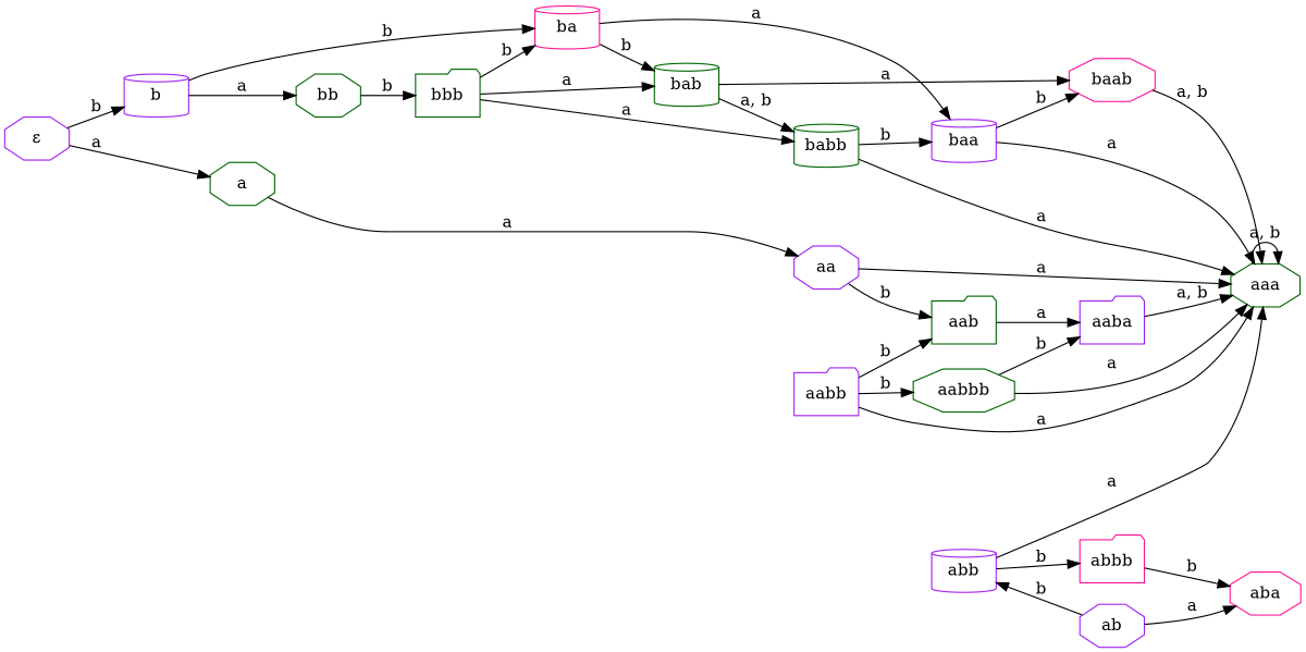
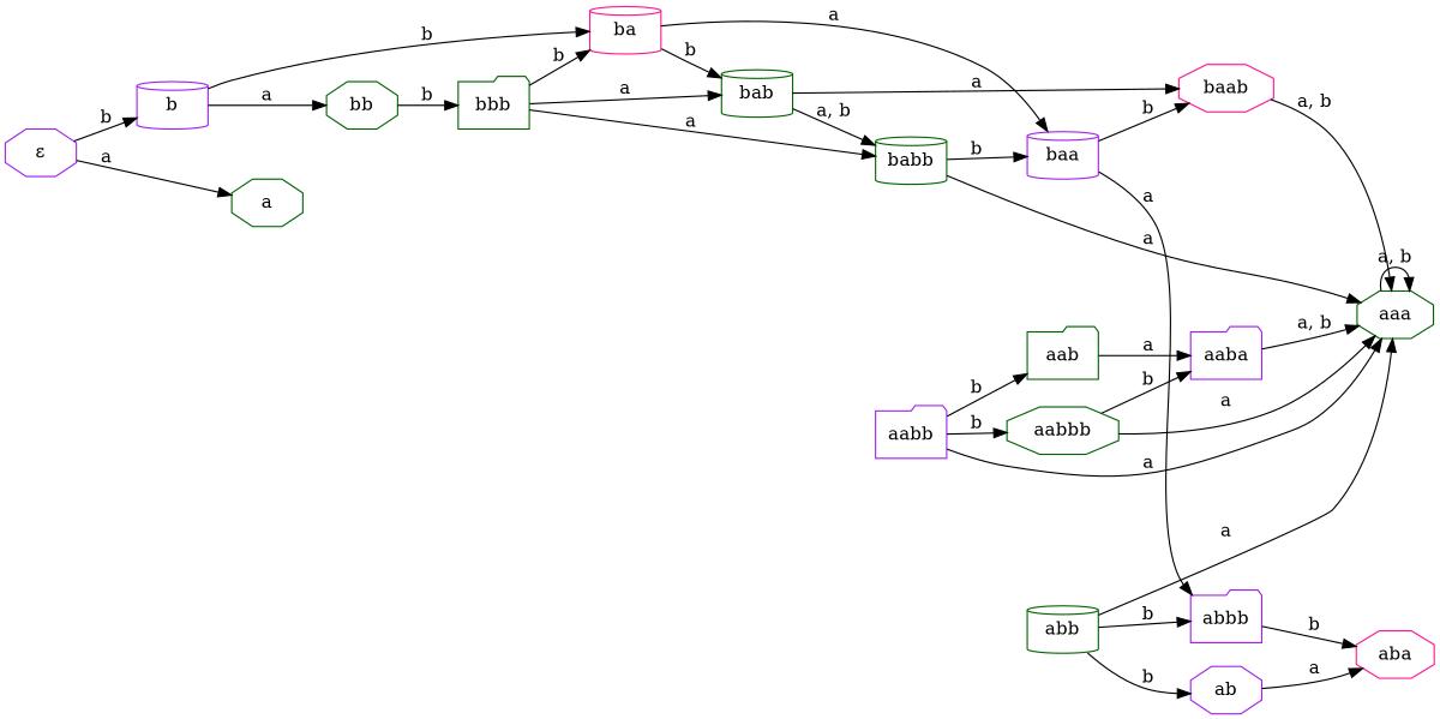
  digraph {
    rankdir=LR
    splines=true
    node [color=darkgreen shape=octagon]
    n1 [color=purple label="ε"]
    n2 [label=a]
    n3 [color=purple label=b shape=cylinder]
-   n4 [color=purple label=aa]
    n5 [color=deeppink label=ba shape=cylinder]
    n6 [label=bb]
    n7 [label=aaa]
    n8 [label=aab shape=folder]
    n9 [color=purple label=ab]
    n10 [color=deeppink label=aba]
-   n11 [color=purple label=abb shape=cylinder]
+   n11 [label=abb shape=cylinder]
    n12 [color=purple label=aaba shape=folder]
    n13 [color=purple label=aabb shape=folder]
    n14 [label=aabbb]
-   n15 [color=deeppink label=abbb shape=folder]
+   n15 [color=purple label=abbb shape=folder]
    n16 [color=purple label=baa shape=cylinder]
    n17 [label=bab shape=cylinder]
    n18 [label=bbb shape=folder]
    n19 [color=deeppink label=baab]
    n20 [label=babb shape=cylinder]
    n1 -> n2 [label=a]
    n1 -> n3 [label=b]
-   n2 -> n4 [label=a]
    n3 -> n5 [label=b]
    n3 -> n6 [label=a]
-   n4 -> n7 [label=a]
-   n4 -> n8 [label=b]
    n5 -> n16 [label=a]
    n5 -> n17 [label=b]
    n6 -> n18 [label=b]
    n7 -> n7 [label="a, b"]
    n8 -> n12 [label=a]
    n9 -> n10 [label=a]
-   n9 -> n11 [label=b]
+   n11 -> n9 [label=b]
    n11 -> n7 [label=a]
    n11 -> n15 [label=b]
    n12 -> n7 [label="a, b"]
    n13 -> n7 [label=a]
    n13 -> n8 [label=b]
    n13 -> n14 [label=b]
    n14 -> n7 [label=a]
    n14 -> n12 [label=b]
    n15 -> n10 [label=b]
-   n16 -> n7 [label=a]
+   n16 -> n15 [label=a]
    n16 -> n19 [label=b]
    n17 -> n19 [label=a]
    n17 -> n20 [label="a, b"]
    n18 -> n5 [label=b]
    n18 -> n17 [label=a]
    n18 -> n20 [label=a]
    n19 -> n7 [label="a, b"]
    n20 -> n7 [label=a]
    n20 -> n16 [label=b]
  }
